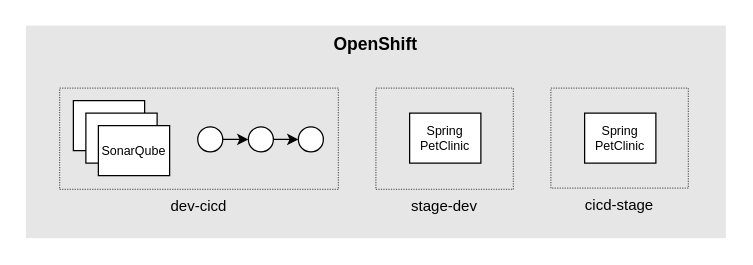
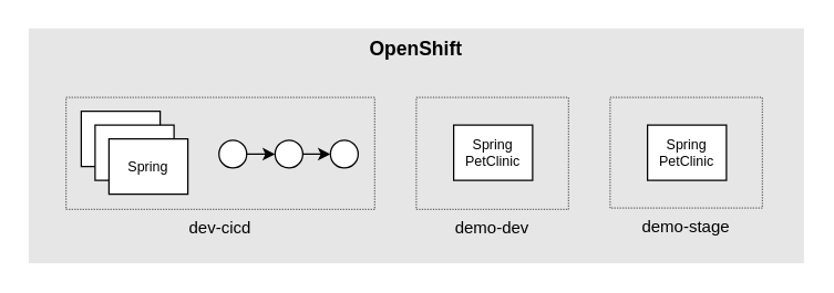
  <mxCell id="0" />
  <mxCell id="1" parent="0" />
  <mxCell id="2" value="OpenShift" style="rounded=0;whiteSpace=wrap;html=1;strokeColor=none;fillColor=#E6E6E6;labelPosition=center;verticalLabelPosition=middle;align=center;verticalAlign=top;fontStyle=1;fontSize=14;" vertex="1" parent="1"><mxGeometry x="20" y="20" width="560" height="170" as="geometry" /></mxCell>
  <mxCell id="3" value="dev-cicd" style="rounded=0;whiteSpace=wrap;html=1;fillColor=#E6E6E6;strokeColor=#666666;labelPosition=center;verticalLabelPosition=bottom;align=center;verticalAlign=top;dashed=1;dashPattern=1 1;" vertex="1" parent="1"><mxGeometry x="47" y="70" width="223" height="81" as="geometry" /></mxCell>
- <mxCell id="4" value="stage-dev" style="rounded=0;whiteSpace=wrap;html=1;fillColor=#E6E6E6;strokeColor=#666666;labelPosition=center;verticalLabelPosition=bottom;align=center;verticalAlign=top;dashed=1;dashPattern=1 1;" vertex="1" parent="1"><mxGeometry x="300" y="70" width="110" height="81" as="geometry" /></mxCell>
+ <mxCell id="4" value="demo-dev" style="rounded=0;whiteSpace=wrap;html=1;fillColor=#E6E6E6;strokeColor=#666666;labelPosition=center;verticalLabelPosition=bottom;align=center;verticalAlign=top;dashed=1;dashPattern=1 1;" vertex="1" parent="1"><mxGeometry x="300" y="70" width="110" height="81" as="geometry" /></mxCell>
  <mxCell id="5" value="Spring &lt;br&gt;PetClinic" style="rounded=0;whiteSpace=wrap;html=1;strokeColor=#000000;fillColor=#FFFFFF;fontSize=10;" vertex="1" parent="1"><mxGeometry x="327" y="90" width="57" height="40" as="geometry" /></mxCell>
- <mxCell id="6" value="cicd-stage" style="rounded=0;whiteSpace=wrap;html=1;fillColor=#E6E6E6;strokeColor=#666666;labelPosition=center;verticalLabelPosition=bottom;align=center;verticalAlign=top;dashed=1;dashPattern=1 1;" vertex="1" parent="1"><mxGeometry x="440" y="70" width="110" height="80" as="geometry" /></mxCell>
+ <mxCell id="6" value="demo-stage" style="rounded=0;whiteSpace=wrap;html=1;fillColor=#E6E6E6;strokeColor=#666666;labelPosition=center;verticalLabelPosition=bottom;align=center;verticalAlign=top;dashed=1;dashPattern=1 1;" vertex="1" parent="1"><mxGeometry x="440" y="70" width="110" height="80" as="geometry" /></mxCell>
  <mxCell id="7" value="Spring &lt;br&gt;PetClinic" style="rounded=0;whiteSpace=wrap;html=1;strokeColor=#000000;fillColor=#FFFFFF;fontSize=10;" vertex="1" parent="1"><mxGeometry x="467" y="90" width="57" height="40" as="geometry" /></mxCell>
  <mxCell id="8" value="" style="rounded=0;whiteSpace=wrap;html=1;strokeColor=#000000;fillColor=#FFFFFF;fontSize=10;" vertex="1" parent="1"><mxGeometry x="58" y="80" width="57" height="40" as="geometry" /></mxCell>
  <mxCell id="9" value="" style="rounded=0;whiteSpace=wrap;html=1;strokeColor=#000000;fillColor=#FFFFFF;fontSize=10;" vertex="1" parent="1"><mxGeometry x="68" y="90" width="57" height="40" as="geometry" /></mxCell>
- <mxCell id="10" value="SonarQube" style="rounded=0;whiteSpace=wrap;html=1;strokeColor=#000000;fillColor=#FFFFFF;fontSize=10;" vertex="1" parent="1"><mxGeometry x="78" y="100" width="57" height="40" as="geometry" /></mxCell>
+ <mxCell id="10" value="Spring" style="rounded=0;whiteSpace=wrap;html=1;strokeColor=#000000;fillColor=#FFFFFF;fontSize=10;" vertex="1" parent="1"><mxGeometry x="78" y="100" width="57" height="40" as="geometry" /></mxCell>
  <mxCell id="11" value="" style="group" vertex="1" connectable="0" parent="1"><mxGeometry x="157.5" y="101" width="100.5" height="20" as="geometry" /></mxCell>
  <mxCell id="12" value="" style="ellipse;whiteSpace=wrap;html=1;aspect=fixed;strokeColor=#000000;fillColor=#FFFFFF;fontSize=10;" vertex="1" parent="11"><mxGeometry width="20" height="20" as="geometry" /></mxCell>
  <mxCell id="13" value="" style="ellipse;whiteSpace=wrap;html=1;aspect=fixed;strokeColor=#000000;fillColor=#FFFFFF;fontSize=10;" vertex="1" parent="11"><mxGeometry x="40.5" width="20" height="20" as="geometry" /></mxCell>
  <mxCell id="14" style="edgeStyle=orthogonalEdgeStyle;curved=1;rounded=0;orthogonalLoop=1;jettySize=auto;html=1;exitX=1;exitY=0.5;exitDx=0;exitDy=0;entryX=0;entryY=0.5;entryDx=0;entryDy=0;fontSize=10;" edge="1" parent="11" source="12" target="13"><mxGeometry relative="1" as="geometry" /></mxCell>
  <mxCell id="15" value="" style="ellipse;whiteSpace=wrap;html=1;aspect=fixed;strokeColor=#000000;fillColor=#FFFFFF;fontSize=10;" vertex="1" parent="11"><mxGeometry x="80.5" width="20" height="20" as="geometry" /></mxCell>
  <mxCell id="16" style="edgeStyle=orthogonalEdgeStyle;curved=1;rounded=0;orthogonalLoop=1;jettySize=auto;html=1;exitX=1;exitY=0.5;exitDx=0;exitDy=0;entryX=0;entryY=0.5;entryDx=0;entryDy=0;fontSize=10;" edge="1" parent="11" source="13" target="15"><mxGeometry relative="1" as="geometry" /></mxCell>
